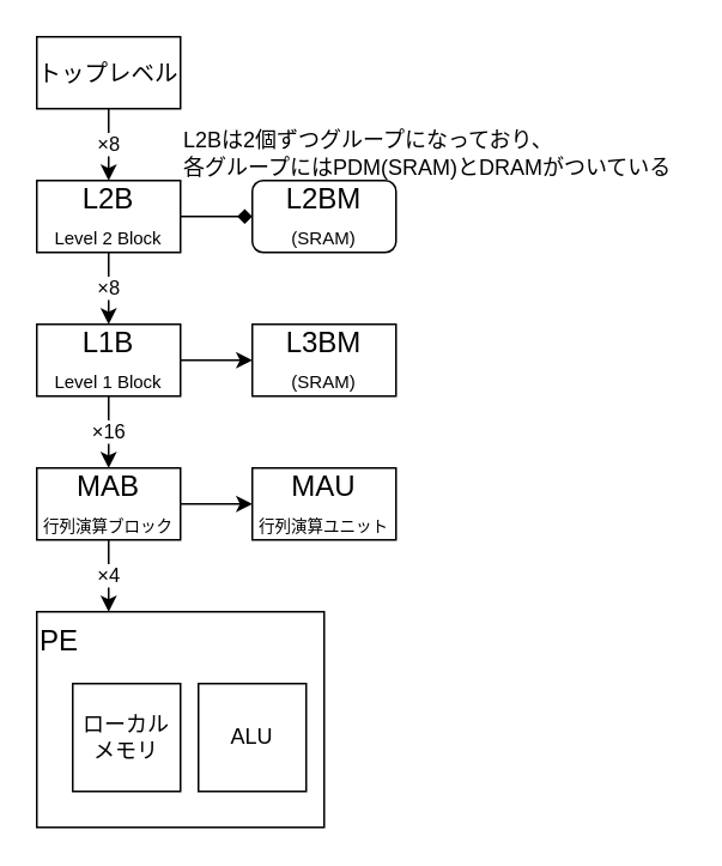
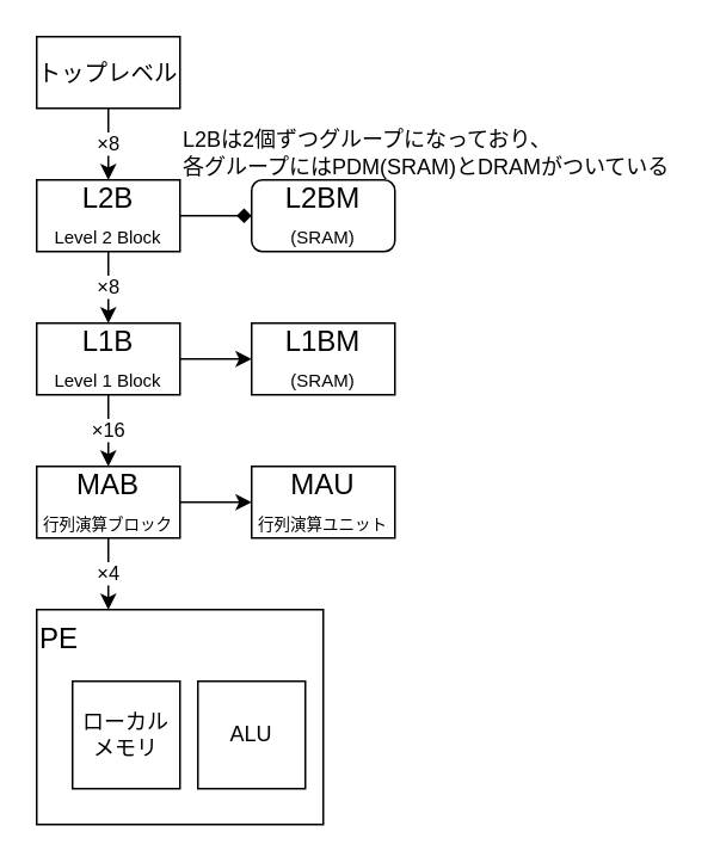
  <mxCell id="0" />
  <mxCell id="1" parent="0" />
  <mxCell id="2" value="PE" style="rounded=0;whiteSpace=wrap;html=1;fontSize=16;align=left;verticalAlign=top;" vertex="1" parent="1"><mxGeometry x="20" y="340" width="160" height="120" as="geometry" /></mxCell>
  <mxCell id="3" value="×4" style="endArrow=classic;html=1;rounded=0;entryX=0.25;entryY=0;entryDx=0;entryDy=0;exitX=0.5;exitY=1;exitDx=0;exitDy=0;" edge="1" parent="1" source="5" target="2"><mxGeometry width="50" height="50" relative="1" as="geometry"><mxPoint x="60" y="300" as="sourcePoint" /><mxPoint x="110" y="230" as="targetPoint" /></mxGeometry></mxCell>
  <mxCell id="4" style="edgeStyle=orthogonalEdgeStyle;rounded=0;orthogonalLoop=1;jettySize=auto;html=1;entryX=0;entryY=0.5;entryDx=0;entryDy=0;exitX=1;exitY=0.5;exitDx=0;exitDy=0;endArrow=diamond;" edge="1" parent="1" source="10" target="14"><mxGeometry relative="1" as="geometry" /></mxCell>
  <mxCell id="5" value="MAB&lt;div&gt;&lt;font style=&quot;font-size: 9px;&quot;&gt;行列演算ブロック&lt;/font&gt;&lt;/div&gt;" style="rounded=0;whiteSpace=wrap;html=1;fontSize=16;" vertex="1" parent="1"><mxGeometry x="20" y="260" width="80" height="40" as="geometry" /></mxCell>
  <mxCell id="6" value="×16" style="edgeStyle=orthogonalEdgeStyle;rounded=0;orthogonalLoop=1;jettySize=auto;html=1;entryX=0.5;entryY=0;entryDx=0;entryDy=0;" edge="1" parent="1" source="8" target="5"><mxGeometry relative="1" as="geometry" /></mxCell>
  <mxCell id="7" style="edgeStyle=orthogonalEdgeStyle;rounded=0;orthogonalLoop=1;jettySize=auto;html=1;exitX=1;exitY=0.5;exitDx=0;exitDy=0;entryX=0;entryY=0.5;entryDx=0;entryDy=0;" edge="1" parent="1" source="8" target="13"><mxGeometry relative="1" as="geometry" /></mxCell>
  <mxCell id="8" value="L1B&lt;div&gt;&lt;font style=&quot;font-size: 10px;&quot;&gt;Level 1 Block&lt;/font&gt;&lt;/div&gt;" style="rounded=0;whiteSpace=wrap;html=1;fontSize=16;" vertex="1" parent="1"><mxGeometry x="20" y="180" width="80" height="40" as="geometry" /></mxCell>
  <mxCell id="9" value="×8" style="edgeStyle=orthogonalEdgeStyle;rounded=0;orthogonalLoop=1;jettySize=auto;html=1;entryX=0.5;entryY=0;entryDx=0;entryDy=0;" edge="1" parent="1" source="10" target="8"><mxGeometry relative="1" as="geometry" /></mxCell>
  <mxCell id="10" value="L2B&lt;div&gt;&lt;font style=&quot;font-size: 10px;&quot;&gt;Level 2 Block&lt;/font&gt;&lt;/div&gt;" style="rounded=0;whiteSpace=wrap;html=1;fontSize=16;" vertex="1" parent="1"><mxGeometry x="20" y="100" width="80" height="40" as="geometry" /></mxCell>
  <mxCell id="11" value="MAU&lt;div&gt;&lt;font style=&quot;font-size: 9px;&quot;&gt;行列演算ユニット&lt;/font&gt;&lt;/div&gt;" style="rounded=0;whiteSpace=wrap;html=1;fontSize=16;" vertex="1" parent="1"><mxGeometry x="140" y="260" width="80" height="40" as="geometry" /></mxCell>
  <mxCell id="12" value="" style="endArrow=classic;html=1;rounded=0;exitX=1;exitY=0.5;exitDx=0;exitDy=0;entryX=0;entryY=0.5;entryDx=0;entryDy=0;" edge="1" parent="1" source="5" target="11"><mxGeometry width="50" height="50" relative="1" as="geometry"><mxPoint x="70" y="310" as="sourcePoint" /><mxPoint x="20" y="350" as="targetPoint" /></mxGeometry></mxCell>
- <mxCell id="13" value="L3BM&lt;div&gt;&lt;font style=&quot;font-size: 10px;&quot;&gt;(SRAM)&lt;/font&gt;&lt;/div&gt;" style="rounded=0;whiteSpace=wrap;html=1;fontSize=16;" vertex="1" parent="1"><mxGeometry x="140" y="180" width="80" height="40" as="geometry" /></mxCell>
+ <mxCell id="13" value="L1BM&lt;div&gt;&lt;font style=&quot;font-size: 10px;&quot;&gt;(SRAM)&lt;/font&gt;&lt;/div&gt;" style="rounded=0;whiteSpace=wrap;html=1;fontSize=16;" vertex="1" parent="1"><mxGeometry x="140" y="180" width="80" height="40" as="geometry" /></mxCell>
  <mxCell id="14" value="L2BM&lt;div&gt;&lt;font style=&quot;font-size: 10px;&quot;&gt;(SRAM)&lt;/font&gt;&lt;/div&gt;" style="whiteSpace=wrap;html=1;fontSize=16;rounded=1;" vertex="1" parent="1"><mxGeometry x="140" y="100" width="80" height="40" as="geometry" /></mxCell>
  <mxCell id="15" value="×8" style="edgeStyle=orthogonalEdgeStyle;rounded=0;orthogonalLoop=1;jettySize=auto;html=1;entryX=0.5;entryY=0;entryDx=0;entryDy=0;" edge="1" parent="1" source="16" target="10"><mxGeometry relative="1" as="geometry"><mxPoint as="offset" /></mxGeometry></mxCell>
  <mxCell id="16" value="トップレベル" style="rounded=0;whiteSpace=wrap;html=1;fontSize=13;" vertex="1" parent="1"><mxGeometry x="20" y="20" width="80" height="40" as="geometry" /></mxCell>
  <mxCell id="17" value="L2Bは2個ずつグループになっており、&lt;div&gt;各グループにはPDM(SRAM)とDRAMがついている&lt;/div&gt;" style="text;html=1;align=left;verticalAlign=middle;whiteSpace=wrap;rounded=0;" vertex="1" parent="1"><mxGeometry x="100" y="70" width="280" height="30" as="geometry" /></mxCell>
  <mxCell id="18" value="ALU" style="rounded=0;whiteSpace=wrap;html=1;" vertex="1" parent="1"><mxGeometry x="110" y="380" width="60" height="60" as="geometry" /></mxCell>
  <mxCell id="19" value="&lt;div&gt;ローカル&lt;/div&gt;メモリ" style="rounded=0;whiteSpace=wrap;html=1;" vertex="1" parent="1"><mxGeometry x="40" y="380" width="60" height="60" as="geometry" /></mxCell>
